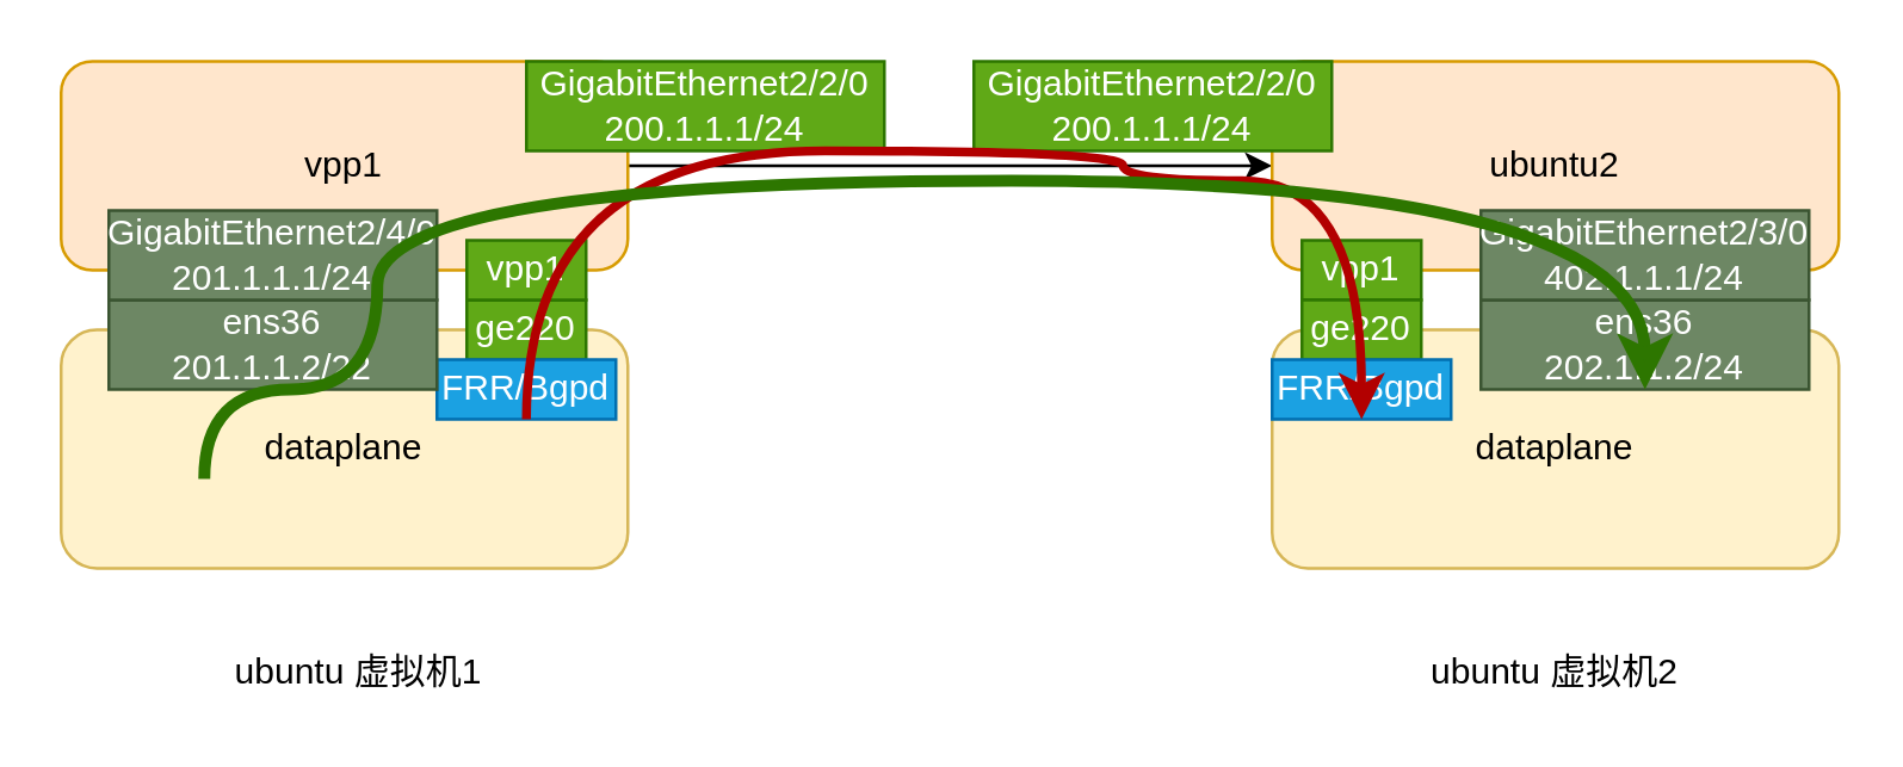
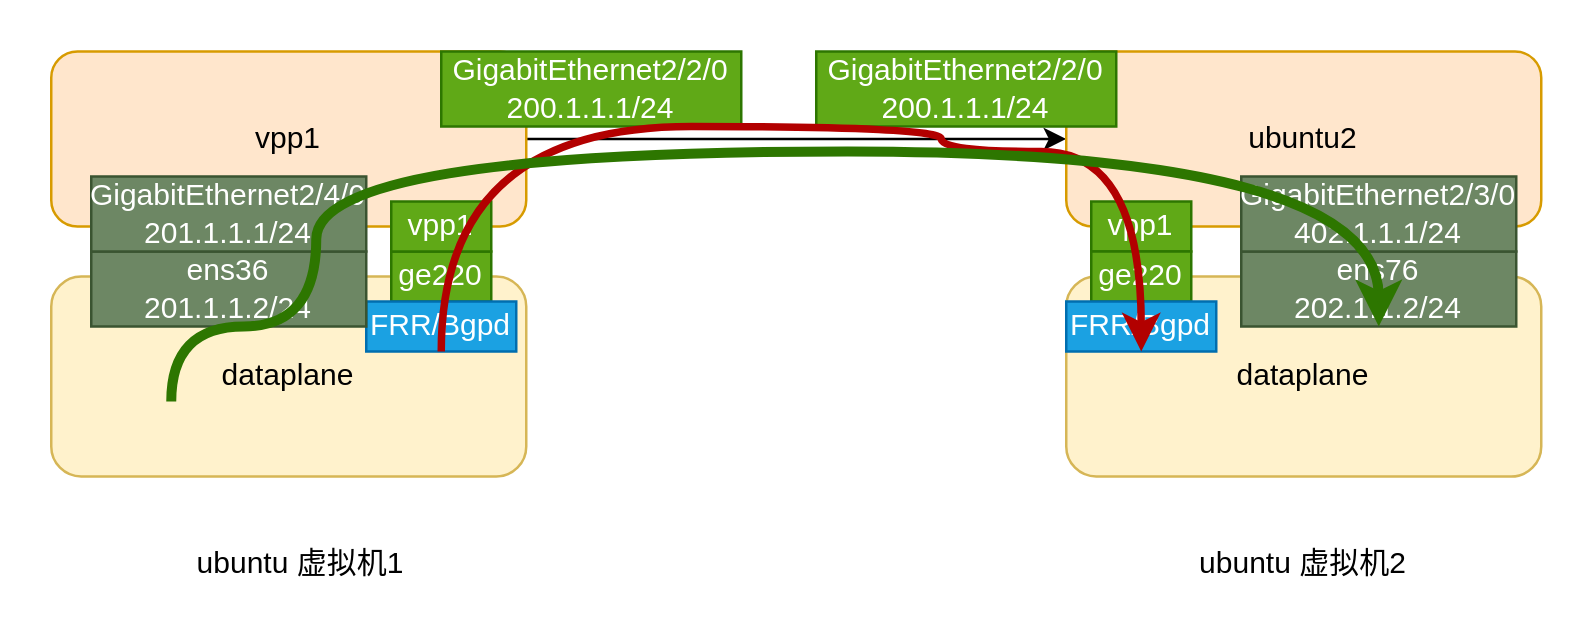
  <mxCell id="0" />
  <mxCell id="1" parent="0" />
  <mxCell id="2" value="dataplane" style="rounded=1;whiteSpace=wrap;html=1;fillColor=#fff2cc;strokeColor=#d6b656;" vertex="1" parent="1"><mxGeometry x="20" y="110" width="190" height="80" as="geometry" /></mxCell>
  <mxCell id="3" value="" style="edgeStyle=orthogonalEdgeStyle;rounded=0;orthogonalLoop=1;jettySize=auto;html=1;" edge="1" parent="1" source="4" target="7"><mxGeometry relative="1" as="geometry" /></mxCell>
  <mxCell id="4" value="vpp1" style="rounded=1;whiteSpace=wrap;html=1;fillColor=#ffe6cc;strokeColor=#d79b00;" vertex="1" parent="1"><mxGeometry x="20" y="20" width="190" height="70" as="geometry" /></mxCell>
  <mxCell id="5" value="ge220" style="text;html=1;fillColor=#60a917;align=center;verticalAlign=middle;whiteSpace=wrap;rounded=0;strokeColor=#2D7600;fontColor=#ffffff;" vertex="1" parent="1"><mxGeometry x="156" y="100" width="40" height="20" as="geometry" /></mxCell>
  <mxCell id="6" value="vpp1" style="text;html=1;fillColor=#60a917;align=center;verticalAlign=middle;whiteSpace=wrap;rounded=0;strokeColor=#2D7600;fontColor=#ffffff;" vertex="1" parent="1"><mxGeometry x="156" y="80" width="40" height="20" as="geometry" /></mxCell>
  <mxCell id="7" value="ubuntu2" style="rounded=1;whiteSpace=wrap;html=1;fillColor=#ffe6cc;strokeColor=#d79b00;" vertex="1" parent="1"><mxGeometry x="426" y="20" width="190" height="70" as="geometry" /></mxCell>
  <mxCell id="8" value="dataplane" style="rounded=1;whiteSpace=wrap;html=1;fillColor=#fff2cc;strokeColor=#d6b656;" vertex="1" parent="1"><mxGeometry x="426" y="110" width="190" height="80" as="geometry" /></mxCell>
  <mxCell id="9" value="GigabitEthernet2/2/0&lt;br&gt;200.1.1.1/24" style="text;html=1;strokeColor=#2D7600;fillColor=#60a917;align=center;verticalAlign=middle;whiteSpace=wrap;rounded=0;fontColor=#ffffff;" vertex="1" parent="1"><mxGeometry x="176" y="20" width="120" height="30" as="geometry" /></mxCell>
  <mxCell id="10" value="GigabitEthernet2/2/0&lt;br&gt;200.1.1.1/24" style="text;html=1;strokeColor=#2D7600;fillColor=#60a917;align=center;verticalAlign=middle;whiteSpace=wrap;rounded=0;fontColor=#ffffff;" vertex="1" parent="1"><mxGeometry x="326" y="20" width="120" height="30" as="geometry" /></mxCell>
  <mxCell id="11" value="vpp1" style="text;html=1;fillColor=#60a917;align=center;verticalAlign=middle;whiteSpace=wrap;rounded=0;strokeColor=#2D7600;fontColor=#ffffff;" vertex="1" parent="1"><mxGeometry x="436" y="80" width="40" height="20" as="geometry" /></mxCell>
  <mxCell id="12" value="ge220" style="text;html=1;fillColor=#60a917;align=center;verticalAlign=middle;whiteSpace=wrap;rounded=0;strokeColor=#2D7600;fontColor=#ffffff;" vertex="1" parent="1"><mxGeometry x="436" y="100" width="40" height="20" as="geometry" /></mxCell>
  <mxCell id="13" value="FRR/Bgpd" style="text;html=1;strokeColor=#006EAF;fillColor=#1ba1e2;align=center;verticalAlign=middle;whiteSpace=wrap;rounded=0;fontColor=#ffffff;" vertex="1" parent="1"><mxGeometry x="146" y="120" width="60" height="20" as="geometry" /></mxCell>
  <mxCell id="14" value="FRR/Bgpd" style="text;html=1;strokeColor=#006EAF;fillColor=#1ba1e2;align=center;verticalAlign=middle;whiteSpace=wrap;rounded=0;fontColor=#ffffff;" vertex="1" parent="1"><mxGeometry x="426" y="120" width="60" height="20" as="geometry" /></mxCell>
- <mxCell id="15" value="ens36&lt;br&gt;201.1.1.2/22" style="text;html=1;strokeColor=#3A5431;fillColor=#6d8764;align=center;verticalAlign=middle;whiteSpace=wrap;rounded=0;fontColor=#ffffff;" vertex="1" parent="1"><mxGeometry x="36" y="100" width="110" height="30" as="geometry" /></mxCell>
+ <mxCell id="15" value="ens36&lt;br&gt;201.1.1.2/24" style="text;html=1;strokeColor=#3A5431;fillColor=#6d8764;align=center;verticalAlign=middle;whiteSpace=wrap;rounded=0;fontColor=#ffffff;" vertex="1" parent="1"><mxGeometry x="36" y="100" width="110" height="30" as="geometry" /></mxCell>
  <mxCell id="16" value="GigabitEthernet2/4/0&lt;br&gt;201.1.1.1/24" style="text;html=1;strokeColor=#3A5431;fillColor=#6d8764;align=center;verticalAlign=middle;whiteSpace=wrap;rounded=0;fontColor=#ffffff;" vertex="1" parent="1"><mxGeometry x="36" y="70" width="110" height="30" as="geometry" /></mxCell>
- <mxCell id="17" value="ens36&lt;br&gt;202.1.1.2/24" style="text;html=1;strokeColor=#3A5431;fillColor=#6d8764;align=center;verticalAlign=middle;whiteSpace=wrap;rounded=0;fontColor=#ffffff;" vertex="1" parent="1"><mxGeometry x="496" y="100" width="110" height="30" as="geometry" /></mxCell>
+ <mxCell id="17" value="ens76&lt;br&gt;202.1.1.2/24" style="text;html=1;strokeColor=#3A5431;fillColor=#6d8764;align=center;verticalAlign=middle;whiteSpace=wrap;rounded=0;fontColor=#ffffff;" vertex="1" parent="1"><mxGeometry x="496" y="100" width="110" height="30" as="geometry" /></mxCell>
  <mxCell id="18" value="GigabitEthernet2/3/0&lt;br&gt;402.1.1.1/24" style="text;html=1;strokeColor=#3A5431;fillColor=#6d8764;align=center;verticalAlign=middle;whiteSpace=wrap;rounded=0;fontColor=#ffffff;" vertex="1" parent="1"><mxGeometry x="496" y="70" width="110" height="30" as="geometry" /></mxCell>
  <mxCell id="19" value="ubuntu 虚拟机2" style="text;html=1;strokeColor=none;fillColor=none;align=center;verticalAlign=middle;whiteSpace=wrap;rounded=0;" vertex="1" parent="1"><mxGeometry x="476" y="215" width="90" height="20" as="geometry" /></mxCell>
  <mxCell id="20" value="ubuntu 虚拟机1" style="text;html=1;strokeColor=none;fillColor=none;align=center;verticalAlign=middle;whiteSpace=wrap;rounded=0;" vertex="1" parent="1"><mxGeometry x="75" y="215" width="90" height="20" as="geometry" /></mxCell>
  <mxCell id="21" style="edgeStyle=orthogonalEdgeStyle;curved=1;rounded=0;orthogonalLoop=1;jettySize=auto;html=1;exitX=0.5;exitY=1;exitDx=0;exitDy=0;fillColor=#e51400;strokeColor=#B20000;strokeWidth=3;" edge="1" parent="1" source="13"><mxGeometry relative="1" as="geometry"><mxPoint x="456" y="140" as="targetPoint" /><Array as="points"><mxPoint x="176" y="50" /><mxPoint x="376" y="50" /><mxPoint x="376" y="60" /><mxPoint x="456" y="60" /></Array></mxGeometry></mxCell>
  <mxCell id="22" style="edgeStyle=orthogonalEdgeStyle;curved=1;rounded=0;orthogonalLoop=1;jettySize=auto;html=1;strokeWidth=4;fillColor=#60a917;strokeColor=#2D7600;entryX=0.5;entryY=1;entryDx=0;entryDy=0;" edge="1" parent="1" target="17"><mxGeometry relative="1" as="geometry"><mxPoint x="68" y="160" as="sourcePoint" /><mxPoint x="426" y="60" as="targetPoint" /><Array as="points"><mxPoint x="68" y="130" /><mxPoint x="126" y="130" /><mxPoint x="126" y="60" /><mxPoint x="551" y="60" /></Array></mxGeometry></mxCell>
